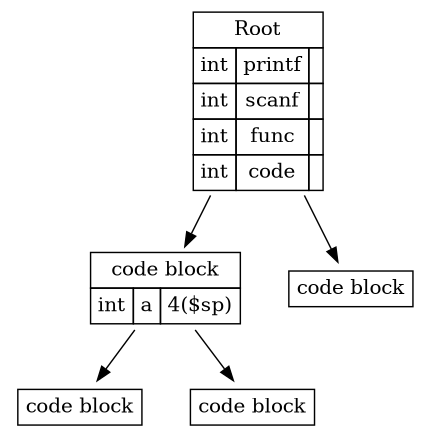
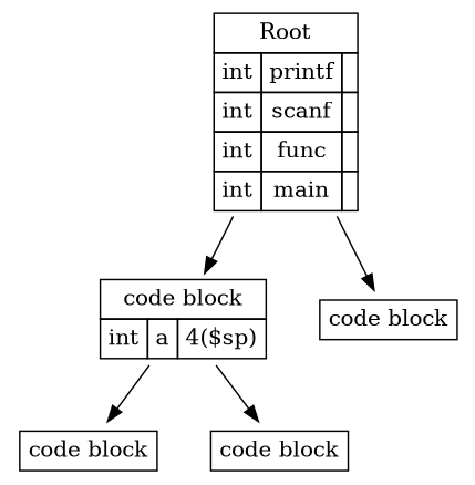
  digraph {
    node [shape=plaintext]
-   n1 [label=<<TABLE BORDER='0' CELLBORDER='1' CELLSPACING='0' CELLPADDING='4'><TR><TD COLSPAN='3'>Root</TD></TR><TR><TD>int</TD><TD>printf</TD><TD></TD></TR><TR><TD>int</TD><TD>scanf</TD><TD></TD></TR><TR><TD>int</TD><TD>func</TD><TD></TD></TR><TR><TD>int</TD><TD>code</TD><TD></TD></TR></TABLE>>]
+   n1 [label=<<TABLE BORDER='0' CELLBORDER='1' CELLSPACING='0' CELLPADDING='4'><TR><TD COLSPAN='3'>Root</TD></TR><TR><TD>int</TD><TD>printf</TD><TD></TD></TR><TR><TD>int</TD><TD>scanf</TD><TD></TD></TR><TR><TD>int</TD><TD>func</TD><TD></TD></TR><TR><TD>int</TD><TD>main</TD><TD></TD></TR></TABLE>>]
    n2 [label=<<TABLE BORDER='0' CELLBORDER='1' CELLSPACING='0' CELLPADDING='4'><TR><TD COLSPAN='3'>code block</TD></TR><TR><TD>int</TD><TD>a</TD><TD>4($sp)</TD></TR></TABLE>>]
    n3 [label=<<TABLE BORDER='0' CELLBORDER='1' CELLSPACING='0' CELLPADDING='4'><TR><TD COLSPAN='3'>code block</TD></TR></TABLE>>]
    n4 [label=<<TABLE BORDER='0' CELLBORDER='1' CELLSPACING='0' CELLPADDING='4'><TR><TD COLSPAN='3'>code block</TD></TR></TABLE>>]
    n5 [label=<<TABLE BORDER='0' CELLBORDER='1' CELLSPACING='0' CELLPADDING='4'><TR><TD COLSPAN='3'>code block</TD></TR></TABLE>>]
    n1 -> n2
    n1 -> n3
    n2 -> n4
    n2 -> n5
  }
